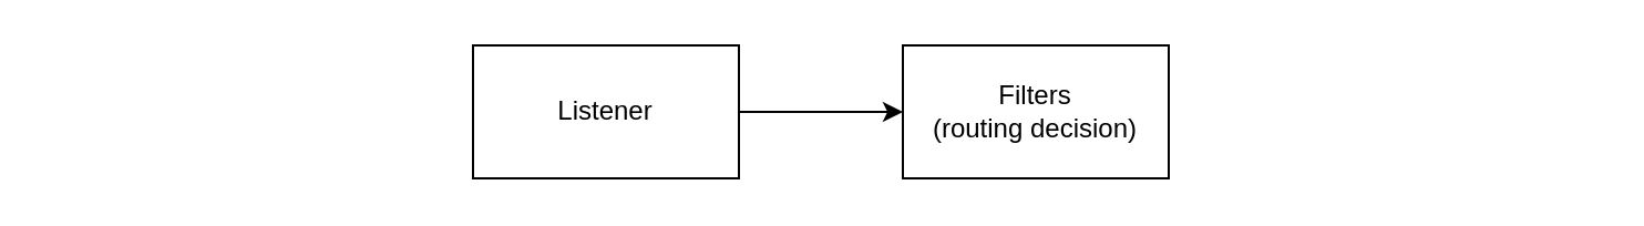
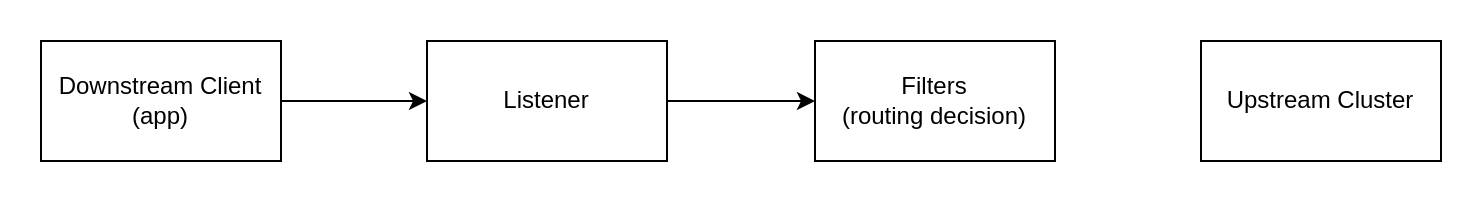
  <mxCell id="0" />
  <mxCell id="1" parent="0" />
+ <mxCell id="2" style="edgeStyle=orthogonalEdgeStyle;rounded=0;orthogonalLoop=1;jettySize=auto;html=1;entryX=0;entryY=0.5;entryDx=0;entryDy=0;" edge="1" parent="1" source="3" target="5"><mxGeometry relative="1" as="geometry" /></mxCell>
+ <mxCell id="3" value="Downstream Client&lt;br&gt;(app)" style="rounded=0;whiteSpace=wrap;html=1;" vertex="1" parent="1"><mxGeometry x="20" y="20" width="120" height="60" as="geometry" /></mxCell>
  <mxCell id="4" style="edgeStyle=orthogonalEdgeStyle;rounded=0;orthogonalLoop=1;jettySize=auto;html=1;" edge="1" parent="1" source="5" target="6"><mxGeometry relative="1" as="geometry" /></mxCell>
  <mxCell id="5" value="Listener" style="rounded=0;whiteSpace=wrap;html=1;" vertex="1" parent="1"><mxGeometry x="213" y="20" width="120" height="60" as="geometry" /></mxCell>
  <mxCell id="6" value="&lt;div&gt;Filters&lt;/div&gt;&lt;div&gt;(routing decision)&lt;/div&gt;" style="rounded=0;whiteSpace=wrap;html=1;" vertex="1" parent="1"><mxGeometry x="407" y="20" width="120" height="60" as="geometry" /></mxCell>
+ <mxCell id="7" value="Upstream Cluster" style="rounded=0;whiteSpace=wrap;html=1;" vertex="1" parent="1"><mxGeometry x="600" y="20" width="120" height="60" as="geometry" /></mxCell>
